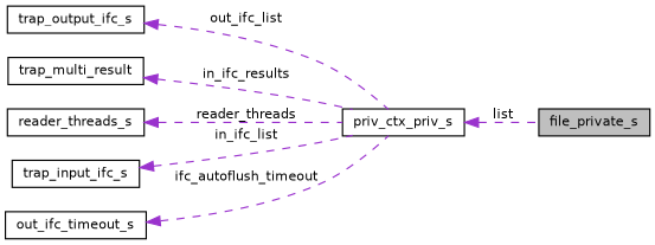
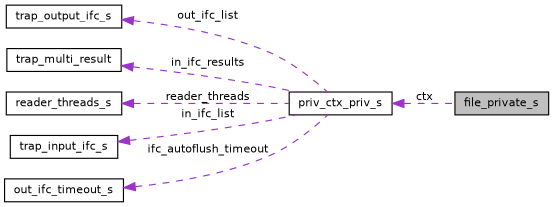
  digraph {
    rankdir=LR
    node [color=black fillcolor=white fontname=Helvetica fontsize=10 shape=record style=filled]
    edge [color=darkorchid3 dir=back fontname=Helvetica fontsize=10 labelfontname=Helvetica labelfontsize=10 style=dashed]
    n1 [fillcolor=grey75 fontcolor=black height=0.2 label=file_private_s width=0.4]
    n2 [height=0.2 label=priv_ctx_priv_s width=0.4]
    n3 [height=0.2 label=trap_output_ifc_s width=0.4]
    n4 [height=0.2 label=trap_multi_result width=0.4]
    n5 [height=0.2 label=reader_threads_s width=0.4]
    n6 [height=0.2 label=trap_input_ifc_s width=0.4]
    n7 [height=0.2 label=out_ifc_timeout_s width=0.4]
-   n2 -> n1 [label=" list"]
+   n2 -> n1 [label=" ctx"]
    n3 -> n2 [label=" out_ifc_list"]
    n4 -> n2 [label=" in_ifc_results"]
    n5 -> n2 [label=" reader_threads"]
    n6 -> n2 [label=" in_ifc_list"]
    n7 -> n2 [label=" ifc_autoflush_timeout"]
  }
